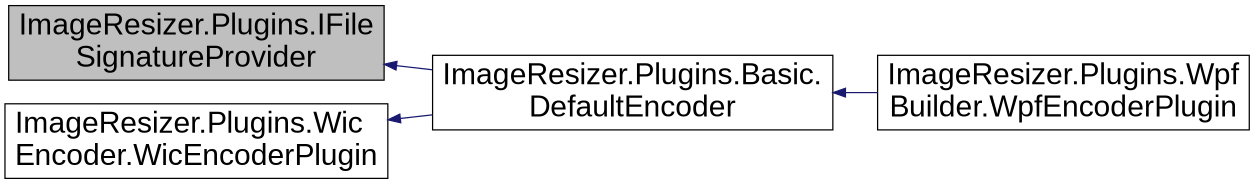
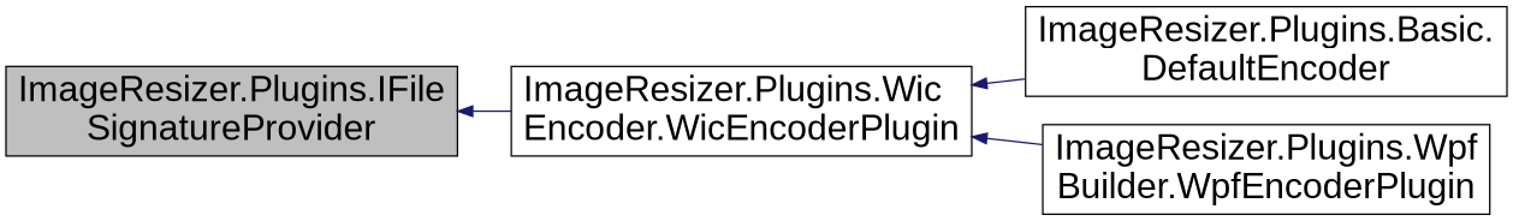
  digraph {
    fontname="Liberation Sans"
    rankdir=LR
    node [color=black fillcolor=white fontname="Liberation Sans" fontsize=24 shape=record style=filled]
    edge [color=midnightblue dir=back fontname="Liberation Sans" fontsize=24 labelfontname=Helvetica labelfontsize=24 style=solid]
    n1 [fillcolor=grey75 fontcolor=black height=0.2 label="ImageResizer.Plugins.IFile\lSignatureProvider" width=0.4]
    n2 [height=0.2 label="ImageResizer.Plugins.Basic.\lDefaultEncoder" width=0.4]
    n3 [height=0.2 label="ImageResizer.Plugins.Wpf\lBuilder.WpfEncoderPlugin" width=0.4]
    n4 [height=0.2 label="ImageResizer.Plugins.Wic\lEncoder.WicEncoderPlugin" width=0.4]
-   n1 -> n2
-   n2 -> n3
+   n1 -> n4
+   n4 -> n3
    n4 -> n2
  }
